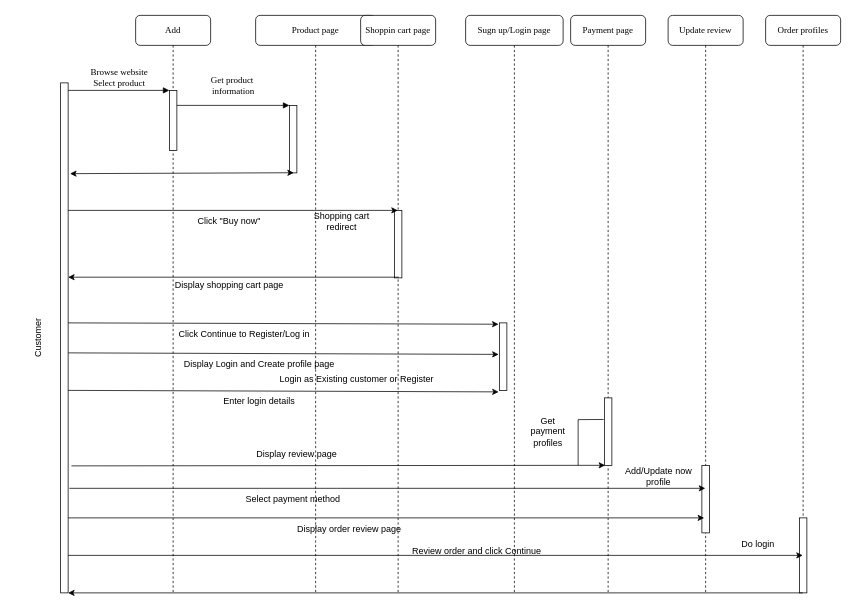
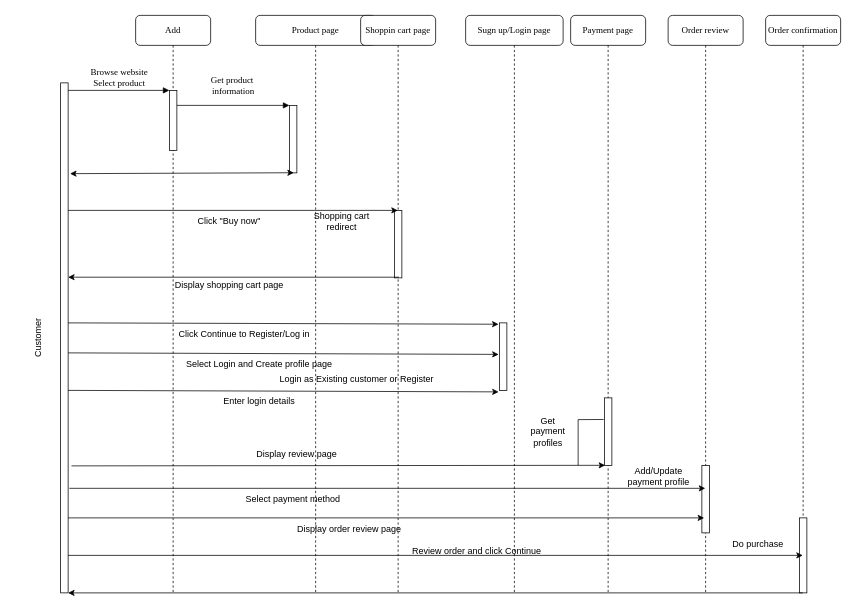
  <mxCell id="0" />
  <mxCell id="1" parent="0" />
  <mxCell id="2" value="Add" style="shape=umlLifeline;perimeter=lifelinePerimeter;whiteSpace=wrap;html=1;container=1;collapsible=0;recursiveResize=0;outlineConnect=0;rounded=1;shadow=0;comic=0;labelBackgroundColor=none;strokeWidth=1;fontFamily=Verdana;fontSize=12;align=center;" parent="1" vertex="1"><mxGeometry x="180" y="20" width="100" height="770" as="geometry" /></mxCell>
  <mxCell id="3" value="" style="html=1;points=[];perimeter=orthogonalPerimeter;rounded=0;shadow=0;comic=0;labelBackgroundColor=none;strokeWidth=1;fontFamily=Verdana;fontSize=12;align=center;" parent="2" vertex="1"><mxGeometry x="45" y="100" width="10" height="80" as="geometry" /></mxCell>
  <mxCell id="4" value="Product page" style="shape=umlLifeline;perimeter=lifelinePerimeter;whiteSpace=wrap;html=1;container=1;collapsible=0;recursiveResize=0;outlineConnect=0;rounded=1;shadow=0;comic=0;labelBackgroundColor=none;strokeWidth=1;fontFamily=Verdana;fontSize=12;align=center;" parent="1" vertex="1"><mxGeometry x="340" y="20" width="160" height="770" as="geometry" /></mxCell>
  <mxCell id="5" value="" style="html=1;points=[];perimeter=orthogonalPerimeter;rounded=0;shadow=0;comic=0;labelBackgroundColor=none;strokeWidth=1;fontFamily=Verdana;fontSize=12;align=center;" parent="4" vertex="1"><mxGeometry x="45" y="120" width="10" height="90" as="geometry" /></mxCell>
  <mxCell id="6" value="Display shopping cart page" style="text;html=1;align=center;verticalAlign=middle;whiteSpace=wrap;rounded=0;" vertex="1" parent="4"><mxGeometry x="-110" y="345" width="150" height="30" as="geometry" /></mxCell>
  <mxCell id="7" value="Click Continue to Register/Log in" style="text;html=1;align=center;verticalAlign=middle;whiteSpace=wrap;rounded=0;" vertex="1" parent="4"><mxGeometry x="-110" y="410" width="190" height="30" as="geometry" /></mxCell>
  <mxCell id="8" value="" style="endArrow=classic;html=1;rounded=0;entryX=-0.112;entryY=0.02;entryDx=0;entryDy=0;entryPerimeter=0;" edge="1" parent="4"><mxGeometry width="50" height="50" relative="1" as="geometry"><mxPoint x="-250" y="450" as="sourcePoint" /><mxPoint x="324" y="452" as="targetPoint" /></mxGeometry></mxCell>
- <mxCell id="9" value="Display Login and Create profile page" style="text;html=1;align=center;verticalAlign=middle;whiteSpace=wrap;rounded=0;" vertex="1" parent="4"><mxGeometry x="-100" y="450" width="210" height="30" as="geometry" /></mxCell>
+ <mxCell id="9" value="Select Login and Create profile page" style="text;html=1;align=center;verticalAlign=middle;whiteSpace=wrap;rounded=0;" vertex="1" parent="4"><mxGeometry x="-100" y="450" width="210" height="30" as="geometry" /></mxCell>
  <mxCell id="10" value="Display review page" style="text;html=1;align=center;verticalAlign=middle;whiteSpace=wrap;rounded=0;" vertex="1" parent="4"><mxGeometry x="-50" y="570" width="210" height="30" as="geometry" /></mxCell>
  <mxCell id="11" value="Select payment method" style="text;html=1;align=center;verticalAlign=middle;whiteSpace=wrap;rounded=0;" vertex="1" parent="4"><mxGeometry x="-55" y="630" width="210" height="30" as="geometry" /></mxCell>
  <mxCell id="12" value="Shoppin cart page" style="shape=umlLifeline;perimeter=lifelinePerimeter;whiteSpace=wrap;html=1;container=1;collapsible=0;recursiveResize=0;outlineConnect=0;rounded=1;shadow=0;comic=0;labelBackgroundColor=none;strokeWidth=1;fontFamily=Verdana;fontSize=12;align=center;" parent="1" vertex="1"><mxGeometry x="480" y="20" width="100" height="770" as="geometry" /></mxCell>
  <mxCell id="13" value="" style="html=1;points=[];perimeter=orthogonalPerimeter;rounded=0;shadow=0;comic=0;labelBackgroundColor=none;strokeWidth=1;fontFamily=Verdana;fontSize=12;align=center;" parent="12" vertex="1"><mxGeometry x="45" y="260" width="10" height="90" as="geometry" /></mxCell>
  <mxCell id="14" value="Login as Existing customer or Register" style="text;html=1;align=center;verticalAlign=middle;whiteSpace=wrap;rounded=0;" vertex="1" parent="12"><mxGeometry x="-110" y="470" width="210" height="30" as="geometry" /></mxCell>
  <mxCell id="15" value="Display order review page" style="text;html=1;align=center;verticalAlign=middle;whiteSpace=wrap;rounded=0;" vertex="1" parent="12"><mxGeometry x="-120" y="670" width="210" height="30" as="geometry" /></mxCell>
  <mxCell id="16" value="Sugn up/Login page" style="shape=umlLifeline;perimeter=lifelinePerimeter;whiteSpace=wrap;html=1;container=1;collapsible=0;recursiveResize=0;outlineConnect=0;rounded=1;shadow=0;comic=0;labelBackgroundColor=none;strokeWidth=1;fontFamily=Verdana;fontSize=12;align=center;" parent="1" vertex="1"><mxGeometry x="620" y="20" width="130" height="770" as="geometry" /></mxCell>
  <mxCell id="17" value="" style="html=1;points=[];perimeter=orthogonalPerimeter;rounded=0;shadow=0;comic=0;labelBackgroundColor=none;strokeWidth=1;fontFamily=Verdana;fontSize=12;align=center;" vertex="1" parent="16"><mxGeometry x="45" y="410" width="10" height="90" as="geometry" /></mxCell>
  <mxCell id="18" value="Get payment profiles" style="text;html=1;align=center;verticalAlign=middle;whiteSpace=wrap;rounded=0;" vertex="1" parent="16"><mxGeometry x="80" y="540" width="60" height="30" as="geometry" /></mxCell>
  <mxCell id="19" value="Review order and click Continue&lt;span style=&quot;color: rgba(0, 0, 0, 0); font-family: monospace; font-size: 0px; text-align: start; text-wrap: nowrap;&quot;&gt;%3CmxGraphModel%3E%3Croot%3E%3CmxCell%20id%3D%220%22%2F%3E%3CmxCell%20id%3D%221%22%20parent%3D%220%22%2F%3E%3CmxCell%20id%3D%222%22%20value%3D%22Display%20order%20review%20page%22%20style%3D%22text%3Bhtml%3D1%3Balign%3Dcenter%3BverticalAlign%3Dmiddle%3BwhiteSpace%3Dwrap%3Brounded%3D0%3B%22%20vertex%3D%221%22%20parent%3D%221%22%3E%3CmxGeometry%20x%3D%22340%22%20y%3D%22750%22%20width%3D%22210%22%20height%3D%2230%22%20as%3D%22geometry%22%2F%3E%3C%2FmxCell%3E%3C%2Froot%3E%3C%2FmxGraphModel%3E&lt;/span&gt;" style="text;html=1;align=center;verticalAlign=middle;whiteSpace=wrap;rounded=0;" vertex="1" parent="16"><mxGeometry x="-90" y="700" width="210" height="30" as="geometry" /></mxCell>
  <mxCell id="20" value="Payment page" style="shape=umlLifeline;perimeter=lifelinePerimeter;whiteSpace=wrap;html=1;container=1;collapsible=0;recursiveResize=0;outlineConnect=0;rounded=1;shadow=0;comic=0;labelBackgroundColor=none;strokeWidth=1;fontFamily=Verdana;fontSize=12;align=center;" parent="1" vertex="1"><mxGeometry x="760" y="20" width="100" height="770" as="geometry" /></mxCell>
  <mxCell id="21" value="" style="html=1;points=[];perimeter=orthogonalPerimeter;rounded=0;shadow=0;comic=0;labelBackgroundColor=none;strokeWidth=1;fontFamily=Verdana;fontSize=12;align=center;" vertex="1" parent="20"><mxGeometry x="45" y="510" width="10" height="90" as="geometry" /></mxCell>
- <mxCell id="22" value="Update review" style="shape=umlLifeline;perimeter=lifelinePerimeter;whiteSpace=wrap;html=1;container=1;collapsible=0;recursiveResize=0;outlineConnect=0;rounded=1;shadow=0;comic=0;labelBackgroundColor=none;strokeWidth=1;fontFamily=Verdana;fontSize=12;align=center;" parent="1" vertex="1"><mxGeometry x="890" y="20" width="100" height="770" as="geometry" /></mxCell>
+ <mxCell id="22" value="Order review" style="shape=umlLifeline;perimeter=lifelinePerimeter;whiteSpace=wrap;html=1;container=1;collapsible=0;recursiveResize=0;outlineConnect=0;rounded=1;shadow=0;comic=0;labelBackgroundColor=none;strokeWidth=1;fontFamily=Verdana;fontSize=12;align=center;" parent="1" vertex="1"><mxGeometry x="890" y="20" width="100" height="770" as="geometry" /></mxCell>
  <mxCell id="23" value="" style="html=1;points=[];perimeter=orthogonalPerimeter;rounded=0;shadow=0;comic=0;labelBackgroundColor=none;strokeWidth=1;fontFamily=Verdana;fontSize=12;align=center;" vertex="1" parent="22"><mxGeometry x="45" y="600" width="10" height="90" as="geometry" /></mxCell>
  <mxCell id="24" value="Browse website&lt;div&gt;Select product&lt;/div&gt;" style="html=1;verticalAlign=bottom;endArrow=block;entryX=0;entryY=0;labelBackgroundColor=none;fontFamily=Verdana;fontSize=12;edgeStyle=elbowEdgeStyle;elbow=vertical;" parent="1" target="3" edge="1"><mxGeometry relative="1" as="geometry"><mxPoint x="90" y="120" as="sourcePoint" /></mxGeometry></mxCell>
  <mxCell id="25" value="Get product&amp;nbsp;&lt;div&gt;information&lt;/div&gt;" style="html=1;verticalAlign=bottom;endArrow=block;entryX=0;entryY=0;labelBackgroundColor=none;fontFamily=Verdana;fontSize=12;edgeStyle=elbowEdgeStyle;elbow=vertical;" parent="1" source="3" target="5" edge="1"><mxGeometry x="-0.002" y="10" relative="1" as="geometry"><mxPoint x="310" y="140" as="sourcePoint" /><mxPoint as="offset" /></mxGeometry></mxCell>
  <mxCell id="26" value="" style="html=1;points=[];perimeter=orthogonalPerimeter;rounded=0;shadow=0;comic=0;labelBackgroundColor=none;strokeWidth=1;fontFamily=Verdana;fontSize=12;align=center;" vertex="1" parent="1"><mxGeometry x="80" y="110" width="10" height="680" as="geometry" /></mxCell>
  <mxCell id="27" value="Customer" style="text;html=1;align=center;verticalAlign=middle;whiteSpace=wrap;rounded=0;rotation=-90;" vertex="1" parent="1"><mxGeometry y="435" width="60" height="30" as="geometry" x="20" /></mxCell>
  <mxCell id="28" value="" style="endArrow=classic;startArrow=classic;html=1;rounded=0;entryX=1.259;entryY=0.178;entryDx=0;entryDy=0;entryPerimeter=0;exitX=0.594;exitY=0.998;exitDx=0;exitDy=0;exitPerimeter=0;" edge="1" parent="1" source="5" target="26"><mxGeometry width="50" height="50" relative="1" as="geometry"><mxPoint x="390" y="260" as="sourcePoint" /><mxPoint x="440" y="210" as="targetPoint" /></mxGeometry></mxCell>
  <mxCell id="29" value="" style="endArrow=classic;html=1;rounded=0;" edge="1" parent="1" target="12"><mxGeometry width="50" height="50" relative="1" as="geometry"><mxPoint x="90" y="280" as="sourcePoint" /><mxPoint x="440" y="280" as="targetPoint" /></mxGeometry></mxCell>
  <mxCell id="30" value="Click &quot;Buy now&quot;" style="text;html=1;align=center;verticalAlign=middle;whiteSpace=wrap;rounded=0;" vertex="1" parent="1"><mxGeometry x="260" y="280" width="90" height="30" as="geometry" /></mxCell>
  <mxCell id="31" value="Shopping cart redirect" style="text;html=1;align=center;verticalAlign=middle;whiteSpace=wrap;rounded=0;" vertex="1" parent="1"><mxGeometry x="410" y="280" width="90" height="30" as="geometry" /></mxCell>
  <mxCell id="32" value="" style="endArrow=classic;html=1;rounded=0;exitX=0.618;exitY=0.99;exitDx=0;exitDy=0;exitPerimeter=0;" edge="1" parent="1" source="13" target="26"><mxGeometry width="50" height="50" relative="1" as="geometry"><mxPoint x="390" y="380" as="sourcePoint" /><mxPoint x="440" y="330" as="targetPoint" /></mxGeometry></mxCell>
  <mxCell id="33" value="" style="endArrow=classic;html=1;rounded=0;entryX=-0.112;entryY=0.02;entryDx=0;entryDy=0;entryPerimeter=0;" edge="1" parent="1" target="17"><mxGeometry width="50" height="50" relative="1" as="geometry"><mxPoint x="90" y="430" as="sourcePoint" /><mxPoint x="440" y="350" as="targetPoint" /></mxGeometry></mxCell>
  <mxCell id="34" value="" style="endArrow=classic;html=1;rounded=0;entryX=-0.112;entryY=0.02;entryDx=0;entryDy=0;entryPerimeter=0;" edge="1" parent="1"><mxGeometry width="50" height="50" relative="1" as="geometry"><mxPoint x="90" y="520" as="sourcePoint" /><mxPoint x="664" y="522" as="targetPoint" /></mxGeometry></mxCell>
  <mxCell id="35" value="Enter login details" style="text;html=1;align=center;verticalAlign=middle;whiteSpace=wrap;rounded=0;" vertex="1" parent="1"><mxGeometry x="240" y="520" width="210" height="30" as="geometry" /></mxCell>
  <mxCell id="36" value="" style="endArrow=classic;html=1;rounded=0;exitX=1.447;exitY=0.751;exitDx=0;exitDy=0;exitPerimeter=0;entryX=0.1;entryY=0.999;entryDx=0;entryDy=0;entryPerimeter=0;" edge="1" parent="1" source="26" target="21"><mxGeometry width="50" height="50" relative="1" as="geometry"><mxPoint x="390" y="640" as="sourcePoint" /><mxPoint x="440" y="590" as="targetPoint" /></mxGeometry></mxCell>
  <mxCell id="37" value="" style="endArrow=none;html=1;rounded=0;entryX=-0.088;entryY=0.32;entryDx=0;entryDy=0;entryPerimeter=0;" edge="1" parent="1" target="21"><mxGeometry width="50" height="50" relative="1" as="geometry"><mxPoint x="770" y="620" as="sourcePoint" /><mxPoint x="440" y="590" as="targetPoint" /><Array as="points"><mxPoint x="770" y="559" /></Array></mxGeometry></mxCell>
- <mxCell id="38" value="Order profiles" style="shape=umlLifeline;perimeter=lifelinePerimeter;whiteSpace=wrap;html=1;container=1;collapsible=0;recursiveResize=0;outlineConnect=0;rounded=1;shadow=0;comic=0;labelBackgroundColor=none;strokeWidth=1;fontFamily=Verdana;fontSize=12;align=center;" vertex="1" parent="1"><mxGeometry x="1020" y="20" width="100" height="770" as="geometry" /></mxCell>
+ <mxCell id="38" value="Order confirmation" style="shape=umlLifeline;perimeter=lifelinePerimeter;whiteSpace=wrap;html=1;container=1;collapsible=0;recursiveResize=0;outlineConnect=0;rounded=1;shadow=0;comic=0;labelBackgroundColor=none;strokeWidth=1;fontFamily=Verdana;fontSize=12;align=center;" vertex="1" parent="1"><mxGeometry x="1020" y="20" width="100" height="770" as="geometry" /></mxCell>
  <mxCell id="39" value="" style="html=1;points=[];perimeter=orthogonalPerimeter;rounded=0;shadow=0;comic=0;labelBackgroundColor=none;strokeWidth=1;fontFamily=Verdana;fontSize=12;align=center;" vertex="1" parent="38"><mxGeometry x="45" y="670" width="10" height="100" as="geometry" /></mxCell>
- <mxCell id="40" value="Do login" style="text;html=1;align=center;verticalAlign=middle;whiteSpace=wrap;rounded=0;" vertex="1" parent="38"><mxGeometry x="-50" y="690" width="80" height="30" as="geometry" /></mxCell>
+ <mxCell id="40" value="Do purchase" style="text;html=1;align=center;verticalAlign=middle;whiteSpace=wrap;rounded=0;" vertex="1" parent="38"><mxGeometry x="-50" y="690" width="80" height="30" as="geometry" /></mxCell>
  <mxCell id="41" value="" style="endArrow=classic;html=1;rounded=0;exitX=1.165;exitY=0.795;exitDx=0;exitDy=0;exitPerimeter=0;" edge="1" parent="1" source="26" target="22"><mxGeometry width="50" height="50" relative="1" as="geometry"><mxPoint x="470" y="650" as="sourcePoint" /><mxPoint x="520" y="600" as="targetPoint" /></mxGeometry></mxCell>
- <mxCell id="42" value="Add/Update now profile" style="text;html=1;align=center;verticalAlign=middle;whiteSpace=wrap;rounded=0;" vertex="1" parent="1"><mxGeometry x="830" y="620" width="95" height="30" as="geometry" /></mxCell>
+ <mxCell id="42" value="Add/Update payment profile" style="text;html=1;align=center;verticalAlign=middle;whiteSpace=wrap;rounded=0;" vertex="1" parent="1"><mxGeometry x="830" y="620" width="95" height="30" as="geometry" /></mxCell>
  <mxCell id="43" value="" style="endArrow=classic;html=1;rounded=0;exitX=1.165;exitY=0.795;exitDx=0;exitDy=0;exitPerimeter=0;" edge="1" parent="1"><mxGeometry width="50" height="50" relative="1" as="geometry"><mxPoint x="90" y="690" as="sourcePoint" /><mxPoint x="938" y="690" as="targetPoint" /></mxGeometry></mxCell>
  <mxCell id="44" value="" style="endArrow=classic;html=1;rounded=0;exitX=1.165;exitY=0.795;exitDx=0;exitDy=0;exitPerimeter=0;" edge="1" parent="1" target="38"><mxGeometry width="50" height="50" relative="1" as="geometry"><mxPoint x="90" y="740" as="sourcePoint" /><mxPoint x="938" y="740" as="targetPoint" /></mxGeometry></mxCell>
  <mxCell id="45" value="" style="endArrow=classic;html=1;rounded=0;" edge="1" parent="1" source="38"><mxGeometry width="50" height="50" relative="1" as="geometry"><mxPoint x="531" y="790" as="sourcePoint" /><mxPoint x="90" y="790" as="targetPoint" /></mxGeometry></mxCell>
